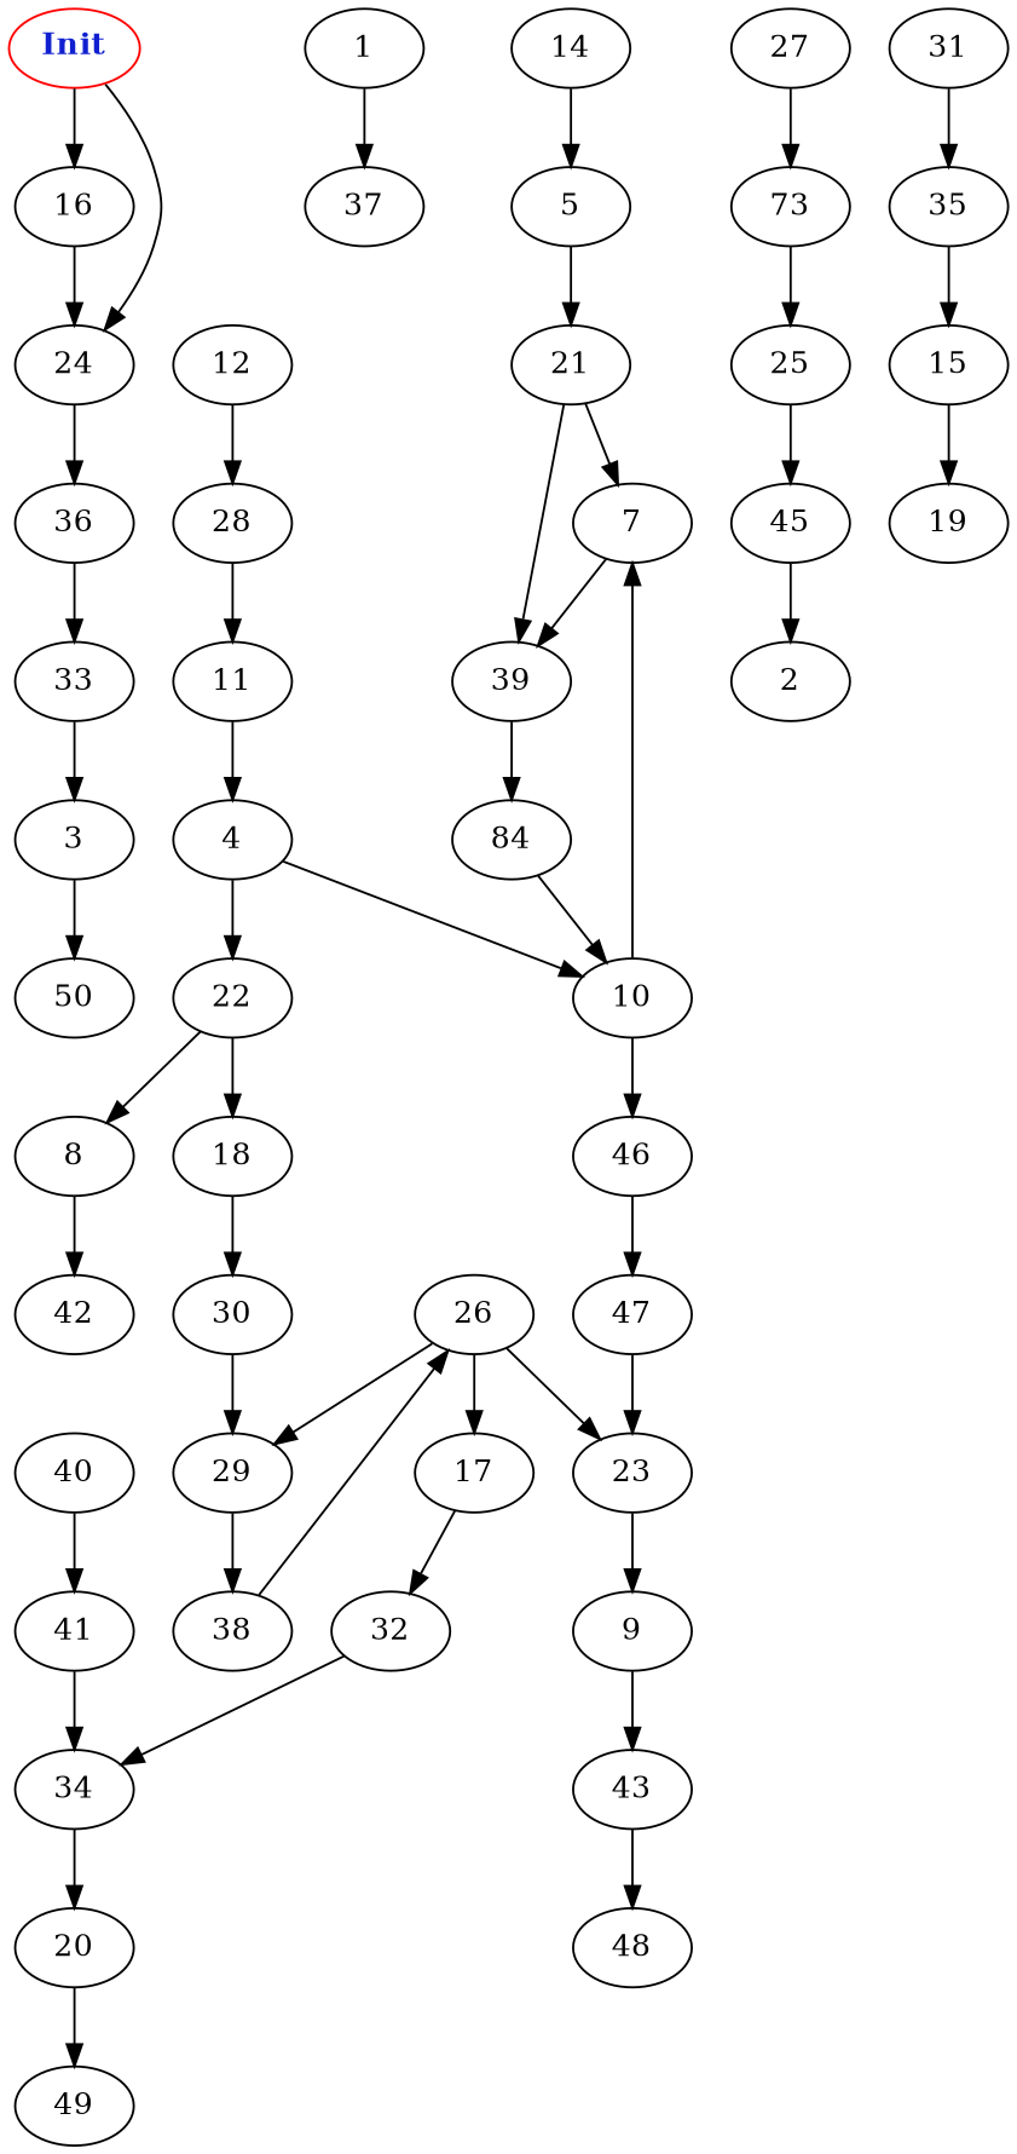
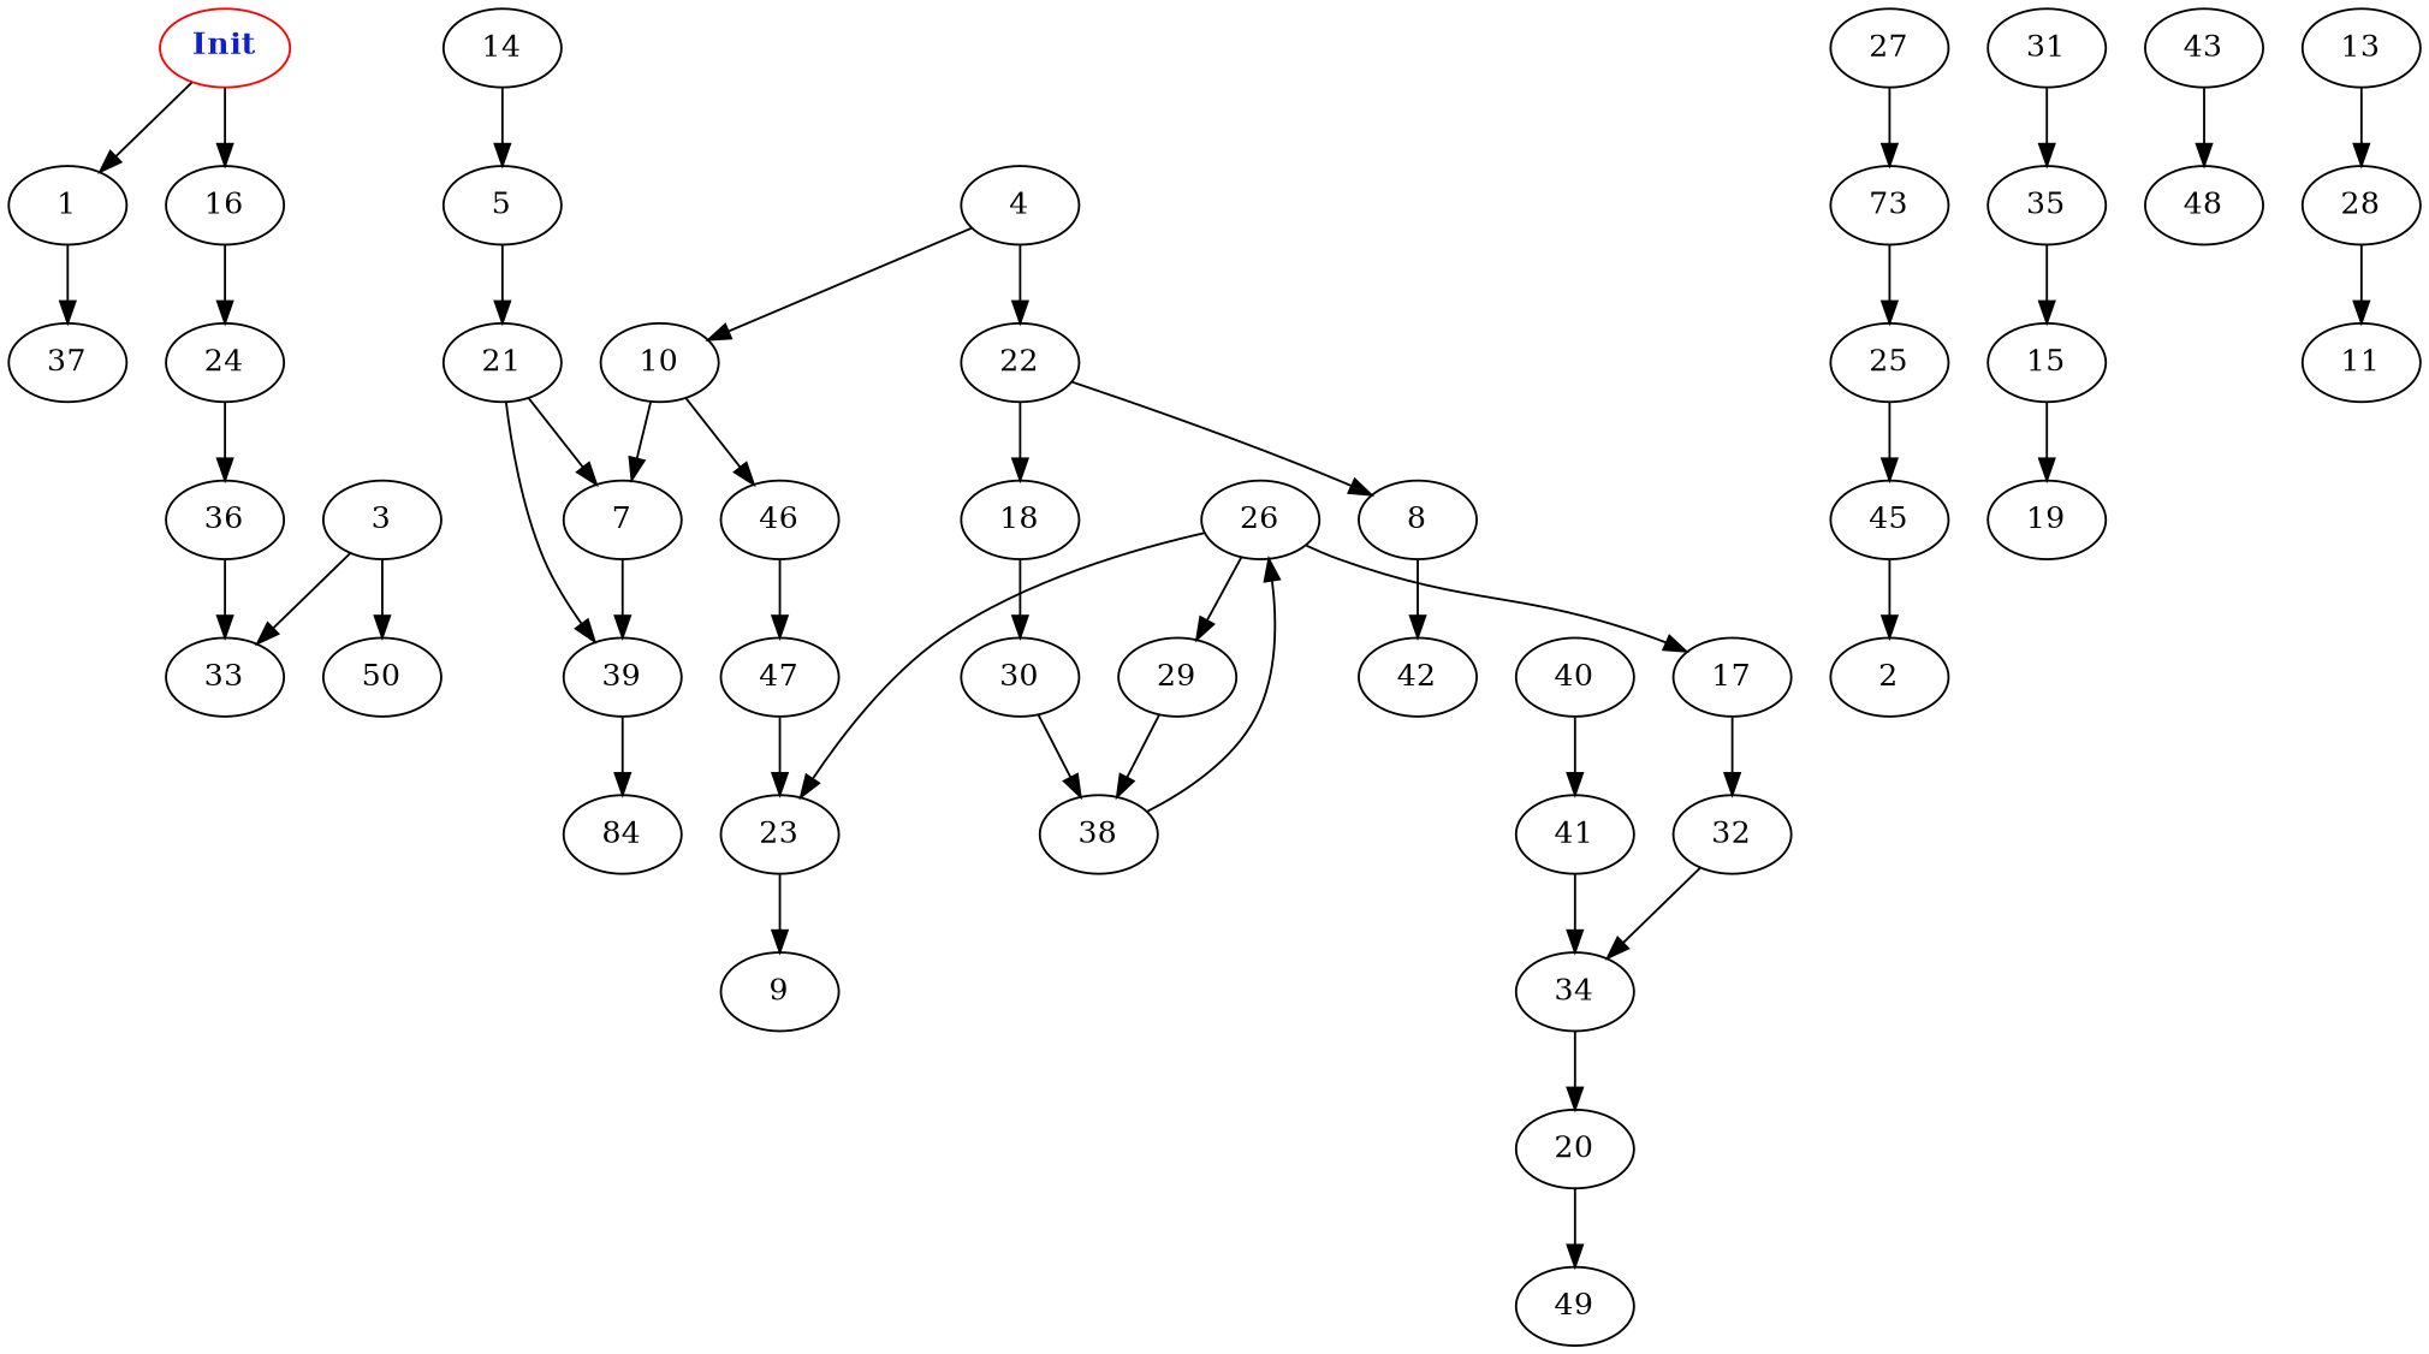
  digraph {
    edge [weight=1.0]
    n1 [color=red fontcolor="#1020d0" label=<<b>Init</b>>]
    1
    16
    37
    24
    36
    33
    5
    21
    7
    39
    n12 [label=84]
    40
    41
    10
    46
    47
    23
    34
    20
    9
    14
    n23 [label=73]
    27
    31
    35
    15
    19
    43
    48
    8
    42
    4
    22
    18
    30
    29
    38
    3
    50
    25
    45
    2
    49
    26
    17
    32
    28
    11
-   12
-   n1 -> 24
+   12 [label=13]
+   n1 -> 1
    n1 -> 16 [weight=4.0]
    1 -> 37 [weight=2.0]
    16 -> 24 [weight=7.0]
    24 -> 36 [weight=5.0]
    36 -> 33 [weight=7.0]
-   33 -> 3 [weight=3.0]
+   3 -> 33 [weight=3.0]
    5 -> 21 [weight=5.0]
    21 -> 7 [weight=4.0]
    21 -> 39 [weight=4.0]
    7 -> 39 [weight=6.0]
    39 -> n12 [weight=2.0]
-   n12 -> 10 [weight=5.0]
    40 -> 41 [weight=4.0]
    41 -> 34 [weight=5.0]
    10 -> 7 [weight=8.0]
    10 -> 46 [weight=6.0]
    46 -> 47 [weight=7.0]
    47 -> 23 [weight=7.0]
    23 -> 9
    34 -> 20 [weight=4.0]
    20 -> 49 [weight=7.0]
-   9 -> 43 [weight=3.0]
    14 -> 5 [weight=2.0]
    n23 -> 25
    27 -> n23 [weight=4.0]
    31 -> 35 [weight=8.0]
    35 -> 15 [weight=4.0]
    15 -> 19
    43 -> 48
    8 -> 42 [weight=4.0]
    4 -> 10
    4 -> 22 [weight=6.0]
    22 -> 8 [weight=3.0]
    22 -> 18 [weight=9.0]
    18 -> 30 [weight=6.0]
-   30 -> 29 [weight=8.0]
+   30 -> 38 [weight=8.0]
    29 -> 38 [weight=6.0]
    38 -> 26 [weight=2.0]
    3 -> 50
    25 -> 45 [weight=6.0]
    45 -> 2
    26 -> 23
    26 -> 29
    26 -> 17 [weight=6.0]
    17 -> 32
    32 -> 34 [weight=2.0]
    28 -> 11 [weight=8.0]
-   11 -> 4 [weight=2.0]
    12 -> 28
  }
